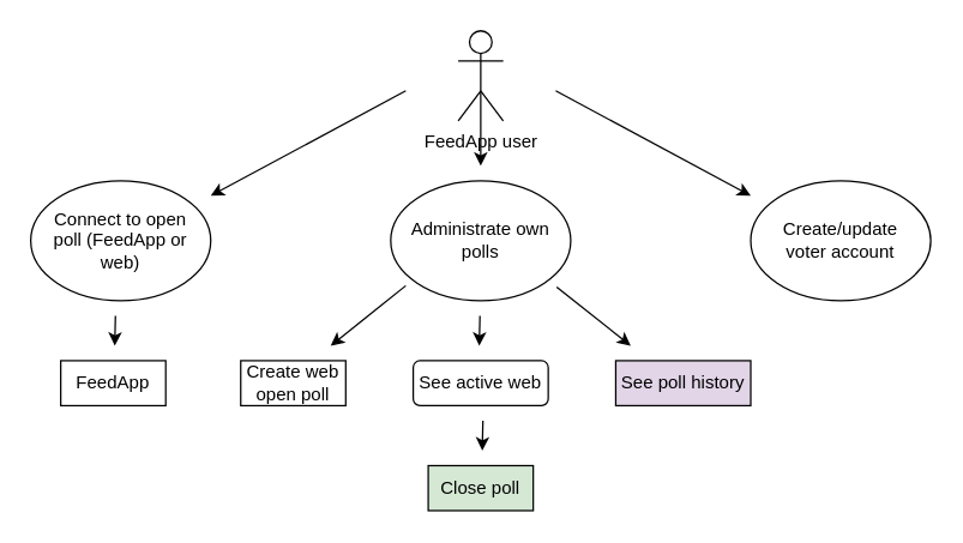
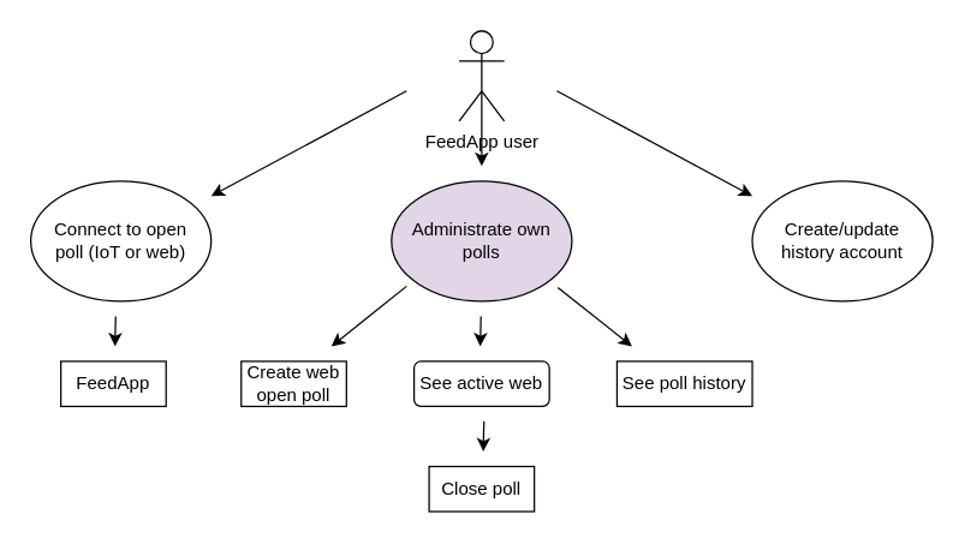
  <mxCell id="0" />
  <mxCell id="1" parent="0" />
  <mxCell id="2" style="edgeStyle=orthogonalEdgeStyle;rounded=0;orthogonalLoop=1;jettySize=auto;html=1;" edge="1" parent="1"><mxGeometry relative="1" as="geometry"><mxPoint x="320" y="60" as="sourcePoint" /><mxPoint x="320" y="110" as="targetPoint" /></mxGeometry></mxCell>
  <mxCell id="3" value="FeedApp user" style="shape=umlActor;verticalLabelPosition=bottom;verticalAlign=top;html=1;outlineConnect=0;" vertex="1" parent="1"><mxGeometry x="305" y="20" width="30" height="60" as="geometry" /></mxCell>
- <mxCell id="4" value="Administrate own polls" style="ellipse;whiteSpace=wrap;html=1;" vertex="1" parent="1"><mxGeometry x="260" y="120" width="120" height="80" as="geometry" /></mxCell>
+ <mxCell id="4" value="Administrate own polls" style="ellipse;whiteSpace=wrap;html=1;fillColor=#e1d5e7;" vertex="1" parent="1"><mxGeometry x="260" y="120" width="120" height="80" as="geometry" /></mxCell>
  <mxCell id="5" value="Create web open poll" style="rounded=0;whiteSpace=wrap;html=1;" vertex="1" parent="1"><mxGeometry x="160" y="240" width="70" height="30" as="geometry" /></mxCell>
- <mxCell id="6" value="See poll history" style="rounded=0;whiteSpace=wrap;html=1;fillColor=#e1d5e7;" vertex="1" parent="1"><mxGeometry x="410" y="240" width="90" height="30" as="geometry" /></mxCell>
+ <mxCell id="6" value="See poll history" style="rounded=0;whiteSpace=wrap;html=1;" vertex="1" parent="1"><mxGeometry x="410" y="240" width="90" height="30" as="geometry" /></mxCell>
  <mxCell id="7" value="See active web" style="rounded=1;whiteSpace=wrap;html=1;" vertex="1" parent="1"><mxGeometry x="275" y="240" width="90" height="30" as="geometry" /></mxCell>
- <mxCell id="8" value="Close poll" style="rounded=0;whiteSpace=wrap;html=1;fillColor=#d5e8d4;" vertex="1" parent="1"><mxGeometry x="285" y="310" width="70" height="30" as="geometry" /></mxCell>
- <mxCell id="9" value="Connect to open&lt;br&gt;poll (FeedApp or web)" style="ellipse;whiteSpace=wrap;html=1;" vertex="1" parent="1"><mxGeometry x="20" y="120" width="120" height="80" as="geometry" /></mxCell>
- <mxCell id="10" value="Create/update&lt;br&gt;voter account" style="ellipse;whiteSpace=wrap;html=1;" vertex="1" parent="1"><mxGeometry x="500" y="120" width="120" height="80" as="geometry" /></mxCell>
+ <mxCell id="8" value="Close poll" style="rounded=0;whiteSpace=wrap;html=1;" vertex="1" parent="1"><mxGeometry x="285" y="310" width="70" height="30" as="geometry" /></mxCell>
+ <mxCell id="9" value="Connect to open&lt;br&gt;poll (IoT or web)" style="ellipse;whiteSpace=wrap;html=1;" vertex="1" parent="1"><mxGeometry x="20" y="120" width="120" height="80" as="geometry" /></mxCell>
+ <mxCell id="10" value="Create/update&lt;br&gt;history account" style="ellipse;whiteSpace=wrap;html=1;" vertex="1" parent="1"><mxGeometry x="500" y="120" width="120" height="80" as="geometry" /></mxCell>
  <mxCell id="11" value="" style="endArrow=classic;html=1;rounded=0;" edge="1" parent="1"><mxGeometry width="50" height="50" relative="1" as="geometry"><mxPoint x="270" y="60" as="sourcePoint" /><mxPoint x="140" y="130" as="targetPoint" /></mxGeometry></mxCell>
  <mxCell id="12" value="" style="endArrow=classic;html=1;rounded=0;" edge="1" parent="1"><mxGeometry width="50" height="50" relative="1" as="geometry"><mxPoint x="370" y="60" as="sourcePoint" /><mxPoint x="500" y="130" as="targetPoint" /></mxGeometry></mxCell>
  <mxCell id="13" value="" style="endArrow=classic;html=1;rounded=0;" edge="1" parent="1"><mxGeometry width="50" height="50" relative="1" as="geometry"><mxPoint x="270" y="190" as="sourcePoint" /><mxPoint x="220" y="230" as="targetPoint" /></mxGeometry></mxCell>
  <mxCell id="14" value="" style="endArrow=classic;html=1;rounded=0;exitX=0.922;exitY=0.886;exitDx=0;exitDy=0;exitPerimeter=0;" edge="1" parent="1" source="4"><mxGeometry width="50" height="50" relative="1" as="geometry"><mxPoint x="370" y="230" as="sourcePoint" /><mxPoint x="420" y="230" as="targetPoint" /></mxGeometry></mxCell>
  <mxCell id="15" style="edgeStyle=orthogonalEdgeStyle;rounded=0;orthogonalLoop=1;jettySize=auto;html=1;" edge="1" parent="1"><mxGeometry relative="1" as="geometry"><mxPoint x="319.47" y="210" as="sourcePoint" /><mxPoint x="319" y="230" as="targetPoint" /></mxGeometry></mxCell>
  <mxCell id="16" style="edgeStyle=orthogonalEdgeStyle;rounded=0;orthogonalLoop=1;jettySize=auto;html=1;" edge="1" parent="1"><mxGeometry relative="1" as="geometry"><mxPoint x="321.47" y="280" as="sourcePoint" /><mxPoint x="321" y="300" as="targetPoint" /></mxGeometry></mxCell>
  <mxCell id="17" value="FeedApp" style="rounded=0;whiteSpace=wrap;html=1;" vertex="1" parent="1"><mxGeometry x="40" y="240" width="70" height="30" as="geometry" /></mxCell>
  <mxCell id="18" style="edgeStyle=orthogonalEdgeStyle;rounded=0;orthogonalLoop=1;jettySize=auto;html=1;" edge="1" parent="1"><mxGeometry relative="1" as="geometry"><mxPoint x="76.47" y="210" as="sourcePoint" /><mxPoint x="76" y="230" as="targetPoint" /></mxGeometry></mxCell>
